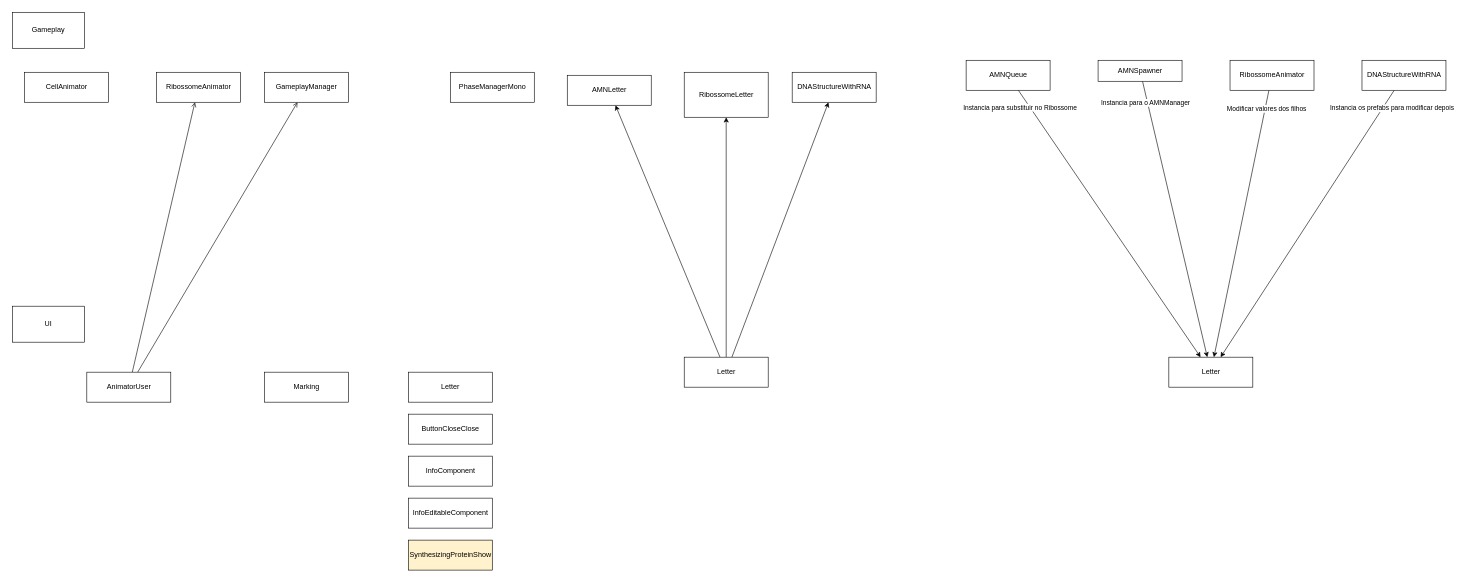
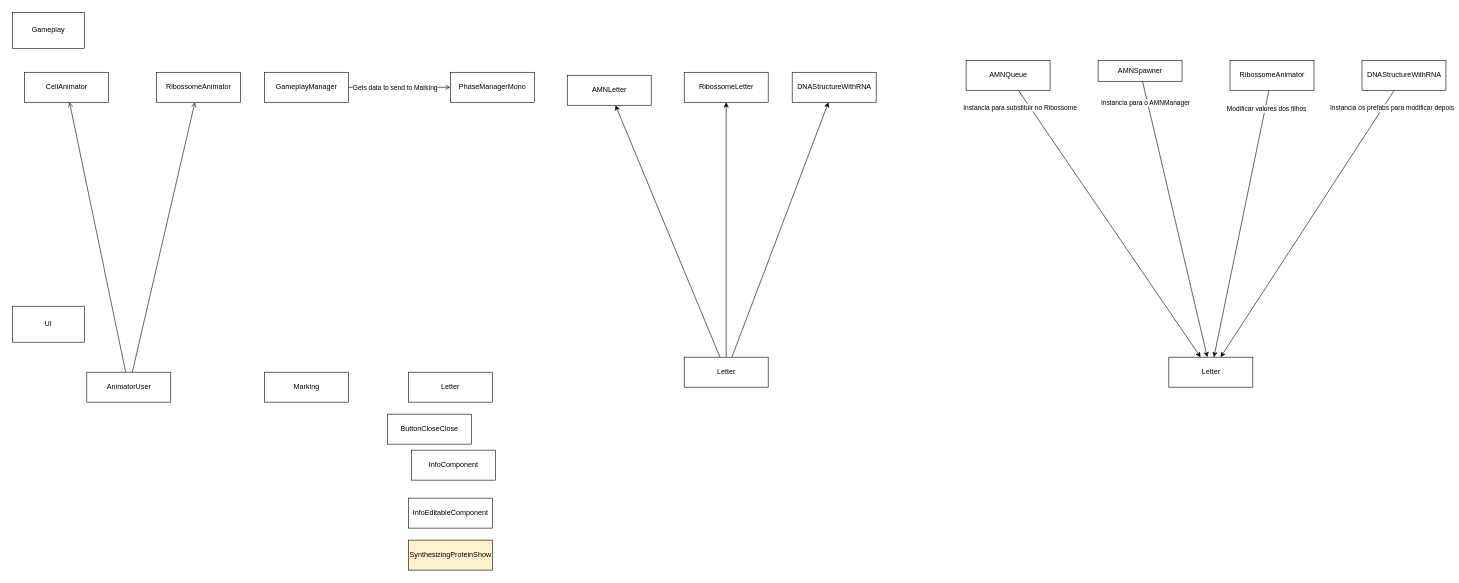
  <mxCell id="0" />
  <mxCell id="1" parent="0" />
  <mxCell id="2" value="UI" style="rounded=0;whiteSpace=wrap;html=1;" parent="1" vertex="1"><mxGeometry y="510" width="120" height="60" as="geometry" x="20" /></mxCell>
  <mxCell id="3" value="Gameplay" style="rounded=0;whiteSpace=wrap;html=1;" parent="1" vertex="1"><mxGeometry y="20" width="120" height="60" as="geometry" x="20" /></mxCell>
  <mxCell id="4" value="CellAnimator" style="html=1;" parent="1" vertex="1"><mxGeometry x="40" y="120" width="140" height="50" as="geometry" /></mxCell>
  <mxCell id="5" value="RibossomeAnimator" style="html=1;" parent="1" vertex="1"><mxGeometry x="260" y="120" width="140" height="50" as="geometry" /></mxCell>
- <mxCell id="6" style="rounded=0;orthogonalLoop=1;jettySize=auto;html=1;endArrow=open;endFill=0;" parent="1" source="8" target="15" edge="1"><mxGeometry relative="1" as="geometry" /></mxCell>
+ <mxCell id="6" style="rounded=0;orthogonalLoop=1;jettySize=auto;html=1;endArrow=open;endFill=0;" parent="1" source="8" target="4" edge="1"><mxGeometry relative="1" as="geometry" /></mxCell>
  <mxCell id="7" style="rounded=0;orthogonalLoop=1;jettySize=auto;html=1;endArrow=open;endFill=0;" parent="1" source="8" target="5" edge="1"><mxGeometry relative="1" as="geometry" /></mxCell>
  <mxCell id="8" value="AnimatorUser" style="html=1;" parent="1" vertex="1"><mxGeometry x="144" y="620" width="140" height="50" as="geometry" /></mxCell>
- <mxCell id="9" value="ButtonCloseClose" style="html=1;" parent="1" vertex="1"><mxGeometry x="680" y="690" width="140" height="50" as="geometry" /></mxCell>
- <mxCell id="10" value="InfoComponent" style="html=1;" parent="1" vertex="1"><mxGeometry x="680" y="760" width="140" height="50" as="geometry" /></mxCell>
+ <mxCell id="9" value="ButtonCloseClose" style="html=1;" parent="1" vertex="1"><mxGeometry x="645" y="690" width="140" height="50" as="geometry" /></mxCell>
+ <mxCell id="10" value="InfoComponent" style="html=1;" parent="1" vertex="1"><mxGeometry x="685" y="750" width="140" height="50" as="geometry" /></mxCell>
  <mxCell id="11" value="InfoEditableComponent" style="html=1;" parent="1" vertex="1"><mxGeometry x="680" y="830" width="140" height="50" as="geometry" /></mxCell>
  <mxCell id="12" value="Marking" style="html=1;" parent="1" vertex="1"><mxGeometry x="440" y="620" width="140" height="50" as="geometry" /></mxCell>
+ <mxCell id="13" style="edgeStyle=none;rounded=0;orthogonalLoop=1;jettySize=auto;html=1;endArrow=open;endFill=0;" parent="1" source="15" target="16" edge="1"><mxGeometry relative="1" as="geometry" /></mxCell>
+ <mxCell id="14" value="Gets data to send to Marking" style="edgeLabel;html=1;align=center;verticalAlign=middle;resizable=0;points=[];" parent="13" vertex="1" connectable="0"><mxGeometry x="-0.299" y="4" relative="1" as="geometry"><mxPoint x="17" y="4" as="offset" /></mxGeometry></mxCell>
  <mxCell id="15" value="GameplayManager" style="html=1;" parent="1" vertex="1"><mxGeometry x="440" y="120" width="140" height="50" as="geometry" /></mxCell>
  <mxCell id="16" value="PhaseManagerMono" style="html=1;" parent="1" vertex="1"><mxGeometry x="750" y="120" width="140" height="50" as="geometry" /></mxCell>
  <mxCell id="17" value="Letter" style="html=1;" parent="1" vertex="1"><mxGeometry x="680" y="620" width="140" height="50" as="geometry" /></mxCell>
  <mxCell id="18" style="edgeStyle=none;rounded=0;orthogonalLoop=1;jettySize=auto;html=1;endArrow=classic;endFill=1;" parent="1" source="21" target="22" edge="1"><mxGeometry relative="1" as="geometry" /></mxCell>
  <mxCell id="19" style="edgeStyle=none;rounded=0;orthogonalLoop=1;jettySize=auto;html=1;endArrow=classic;endFill=1;" parent="1" source="21" target="23" edge="1"><mxGeometry relative="1" as="geometry" /></mxCell>
  <mxCell id="20" style="edgeStyle=none;rounded=0;orthogonalLoop=1;jettySize=auto;html=1;endArrow=classic;endFill=1;" parent="1" source="21" target="37" edge="1"><mxGeometry relative="1" as="geometry" /></mxCell>
  <mxCell id="21" value="Letter" style="html=1;" parent="1" vertex="1"><mxGeometry x="1140" y="595" width="140" height="50" as="geometry" /></mxCell>
  <mxCell id="22" value="AMNLetter" style="html=1;" parent="1" vertex="1"><mxGeometry x="945" y="125" width="140" height="50" as="geometry" /></mxCell>
- <mxCell id="23" value="RibossomeLetter" style="html=1;" parent="1" vertex="1"><mxGeometry x="1140" y="120" width="140" height="75" as="geometry" /></mxCell>
+ <mxCell id="23" value="RibossomeLetter" style="html=1;" parent="1" vertex="1"><mxGeometry x="1140" y="120" width="140" height="50" as="geometry" /></mxCell>
  <mxCell id="24" value="Letter" style="html=1;" parent="1" vertex="1"><mxGeometry x="1948" y="595" width="140" height="50" as="geometry" /></mxCell>
  <mxCell id="25" style="edgeStyle=none;rounded=0;orthogonalLoop=1;jettySize=auto;html=1;endArrow=classic;endFill=1;" parent="1" source="27" target="24" edge="1"><mxGeometry relative="1" as="geometry" /></mxCell>
  <mxCell id="26" value="Instancia para substituir no Ribossome" style="edgeLabel;html=1;align=center;verticalAlign=middle;resizable=0;points=[];" parent="25" vertex="1" connectable="0"><mxGeometry x="-0.228" y="-1" relative="1" as="geometry"><mxPoint x="-114" y="-144" as="offset" /></mxGeometry></mxCell>
  <mxCell id="27" value="AMNQueue" style="html=1;" parent="1" vertex="1"><mxGeometry x="1610" y="100" width="140" height="50" as="geometry" /></mxCell>
  <mxCell id="28" style="edgeStyle=none;rounded=0;orthogonalLoop=1;jettySize=auto;html=1;endArrow=classic;endFill=1;" parent="1" source="30" target="24" edge="1"><mxGeometry relative="1" as="geometry" /></mxCell>
  <mxCell id="29" value="Instancia para o AMNManager" style="edgeLabel;html=1;align=center;verticalAlign=middle;resizable=0;points=[];" parent="28" vertex="1" connectable="0"><mxGeometry x="-0.287" y="-2" relative="1" as="geometry"><mxPoint x="-32" y="-129" as="offset" /></mxGeometry></mxCell>
  <mxCell id="30" value="AMNSpawner" style="html=1;" parent="1" vertex="1"><mxGeometry x="1830" y="100" width="140" height="35" as="geometry" /></mxCell>
  <mxCell id="31" style="edgeStyle=none;rounded=0;orthogonalLoop=1;jettySize=auto;html=1;endArrow=classic;endFill=1;" parent="1" source="33" target="24" edge="1"><mxGeometry relative="1" as="geometry" /></mxCell>
  <mxCell id="32" value="Modificar valores dos filhos" style="edgeLabel;html=1;align=center;verticalAlign=middle;resizable=0;points=[];" parent="31" vertex="1" connectable="0"><mxGeometry x="-0.283" y="-3" relative="1" as="geometry"><mxPoint x="31" y="-129" as="offset" /></mxGeometry></mxCell>
  <mxCell id="33" value="RibossomeAnimator" style="html=1;" parent="1" vertex="1"><mxGeometry x="2050" y="100" width="140" height="50" as="geometry" /></mxCell>
  <mxCell id="34" style="edgeStyle=none;rounded=0;orthogonalLoop=1;jettySize=auto;html=1;endArrow=classic;endFill=1;" parent="1" source="36" target="24" edge="1"><mxGeometry relative="1" as="geometry" /></mxCell>
  <mxCell id="35" value="Instancia os prefabs para modificar depois" style="edgeLabel;html=1;align=center;verticalAlign=middle;resizable=0;points=[];" parent="34" vertex="1" connectable="0"><mxGeometry x="-0.72" y="-2" relative="1" as="geometry"><mxPoint x="38" y="-31" as="offset" /></mxGeometry></mxCell>
  <mxCell id="36" value="DNAStructureWithRNA" style="html=1;" parent="1" vertex="1"><mxGeometry x="2270" y="100" width="140" height="50" as="geometry" /></mxCell>
  <mxCell id="37" value="DNAStructureWithRNA" style="html=1;" parent="1" vertex="1"><mxGeometry x="1320" y="120" width="140" height="50" as="geometry" /></mxCell>
  <mxCell id="38" value="SynthesizingProteinShow" style="html=1;fillColor=#fff2cc;" vertex="1" parent="1"><mxGeometry x="680" y="900" width="140" height="50" as="geometry" /></mxCell>
